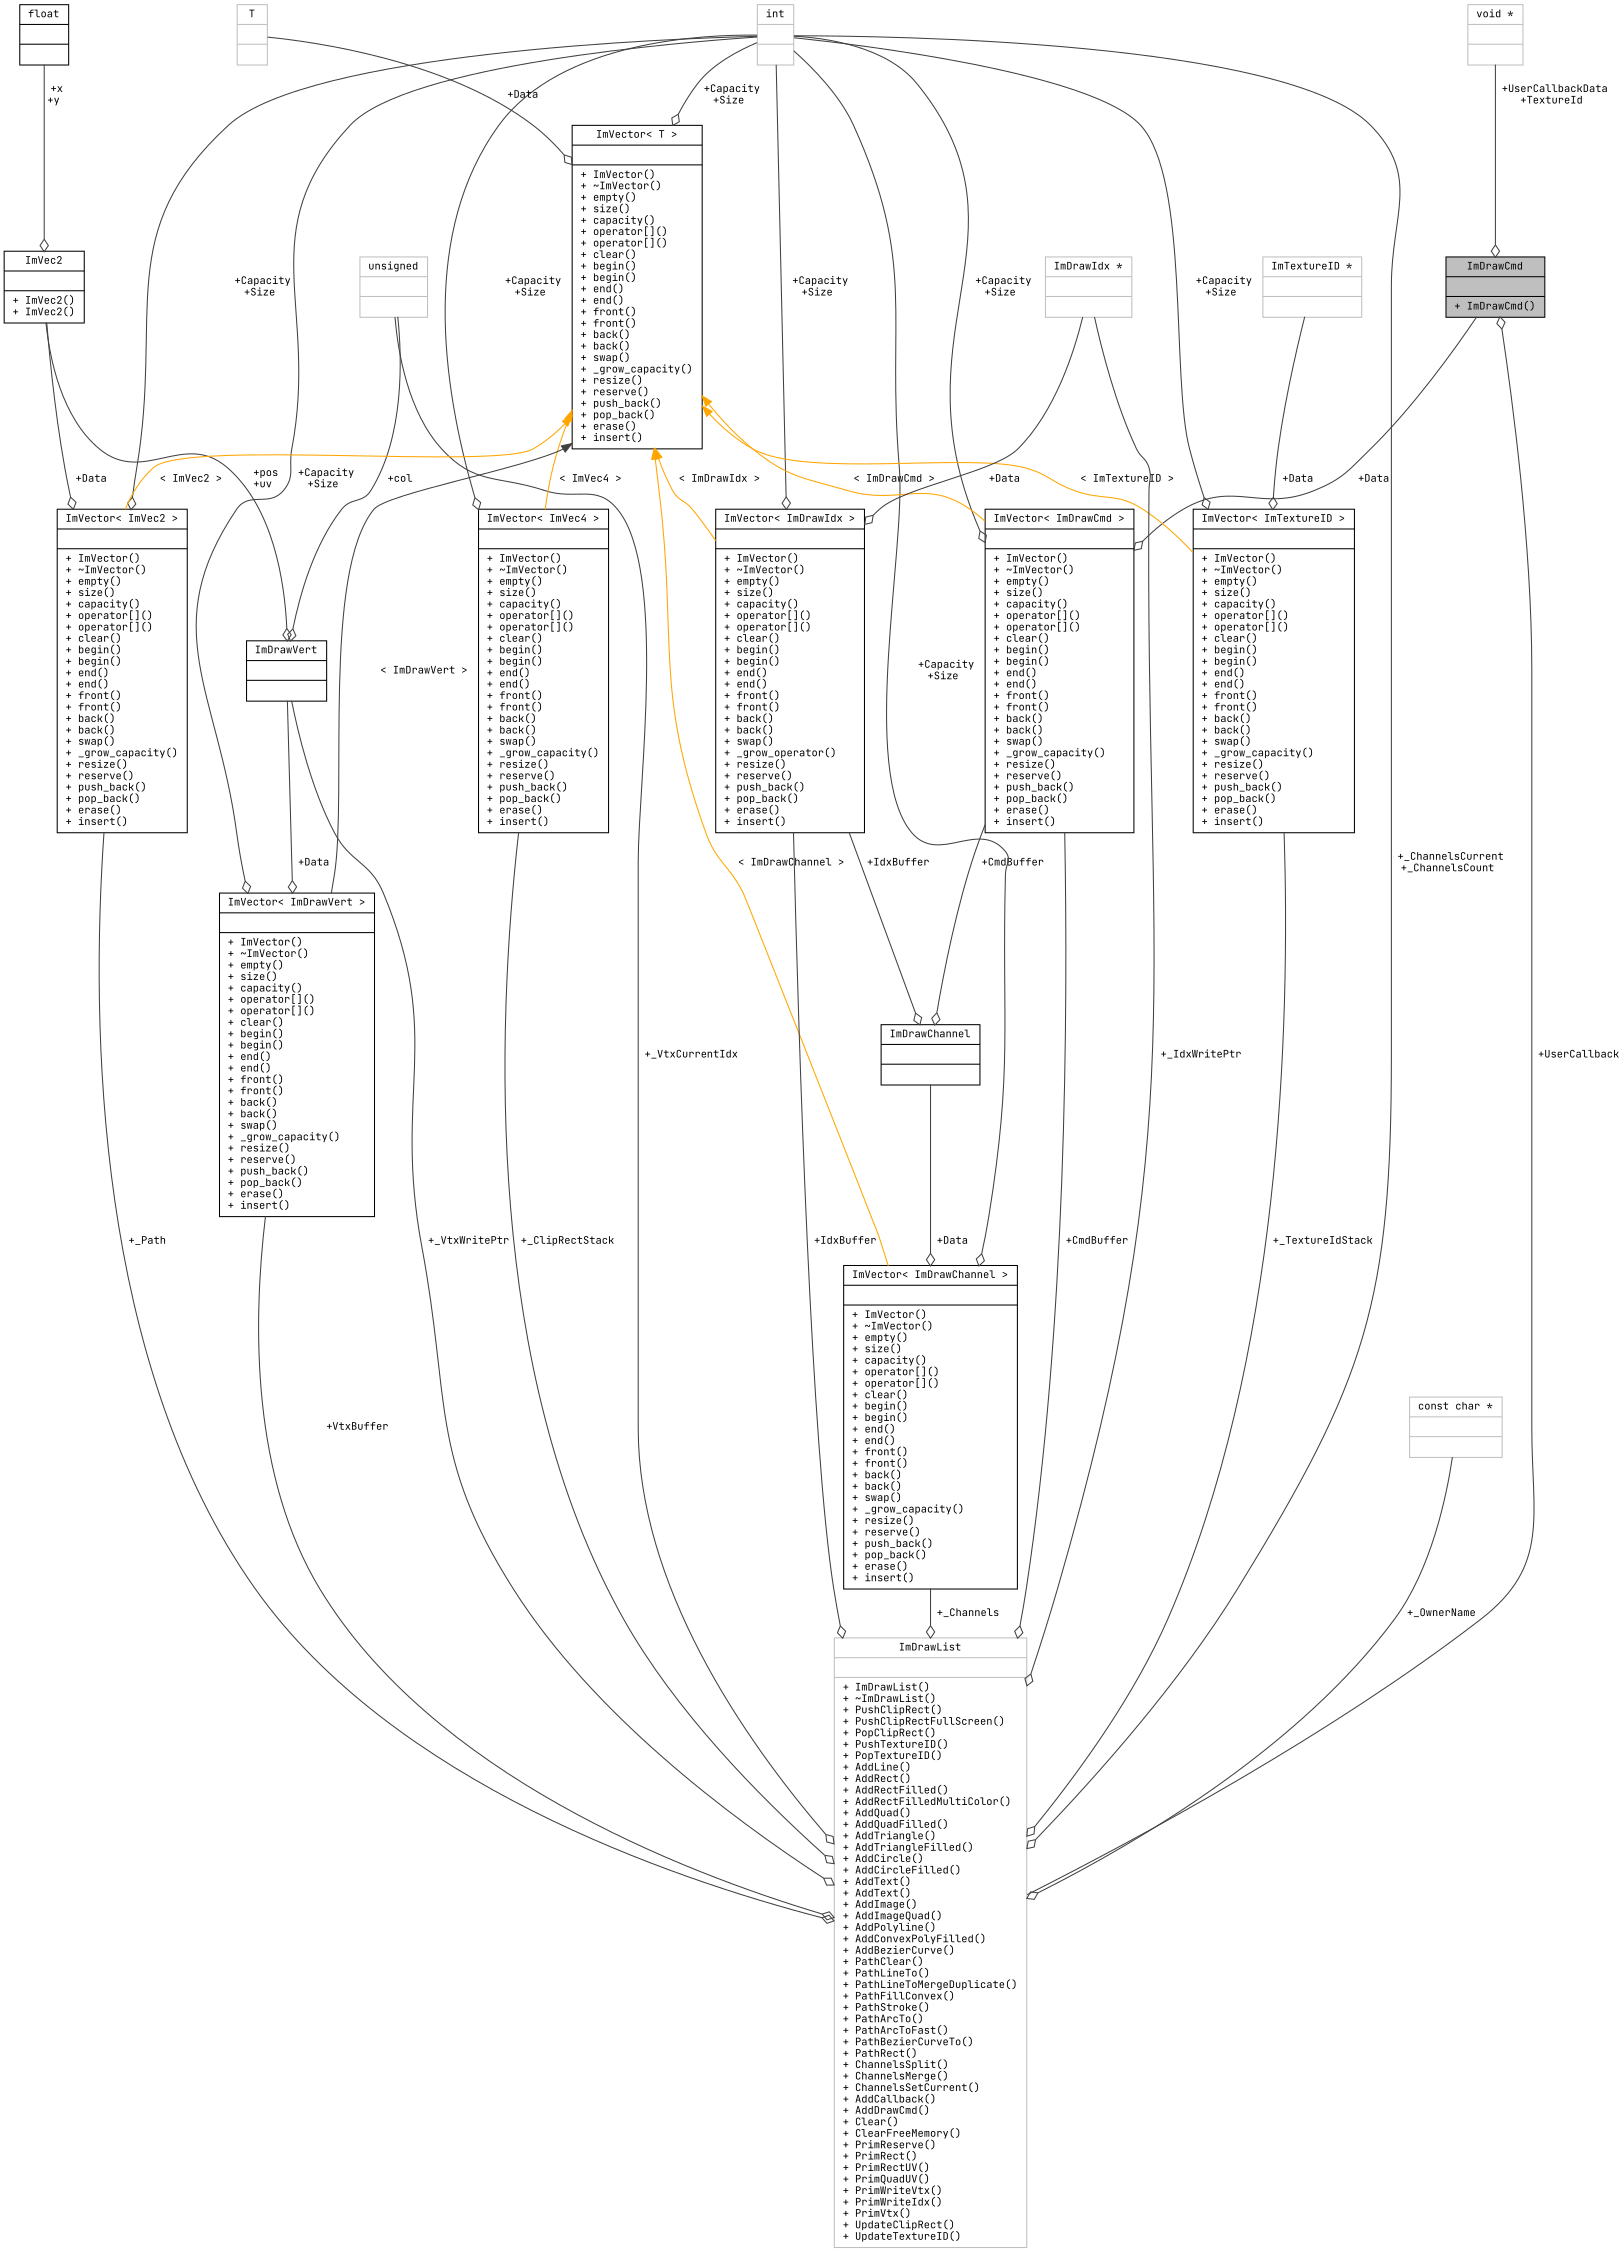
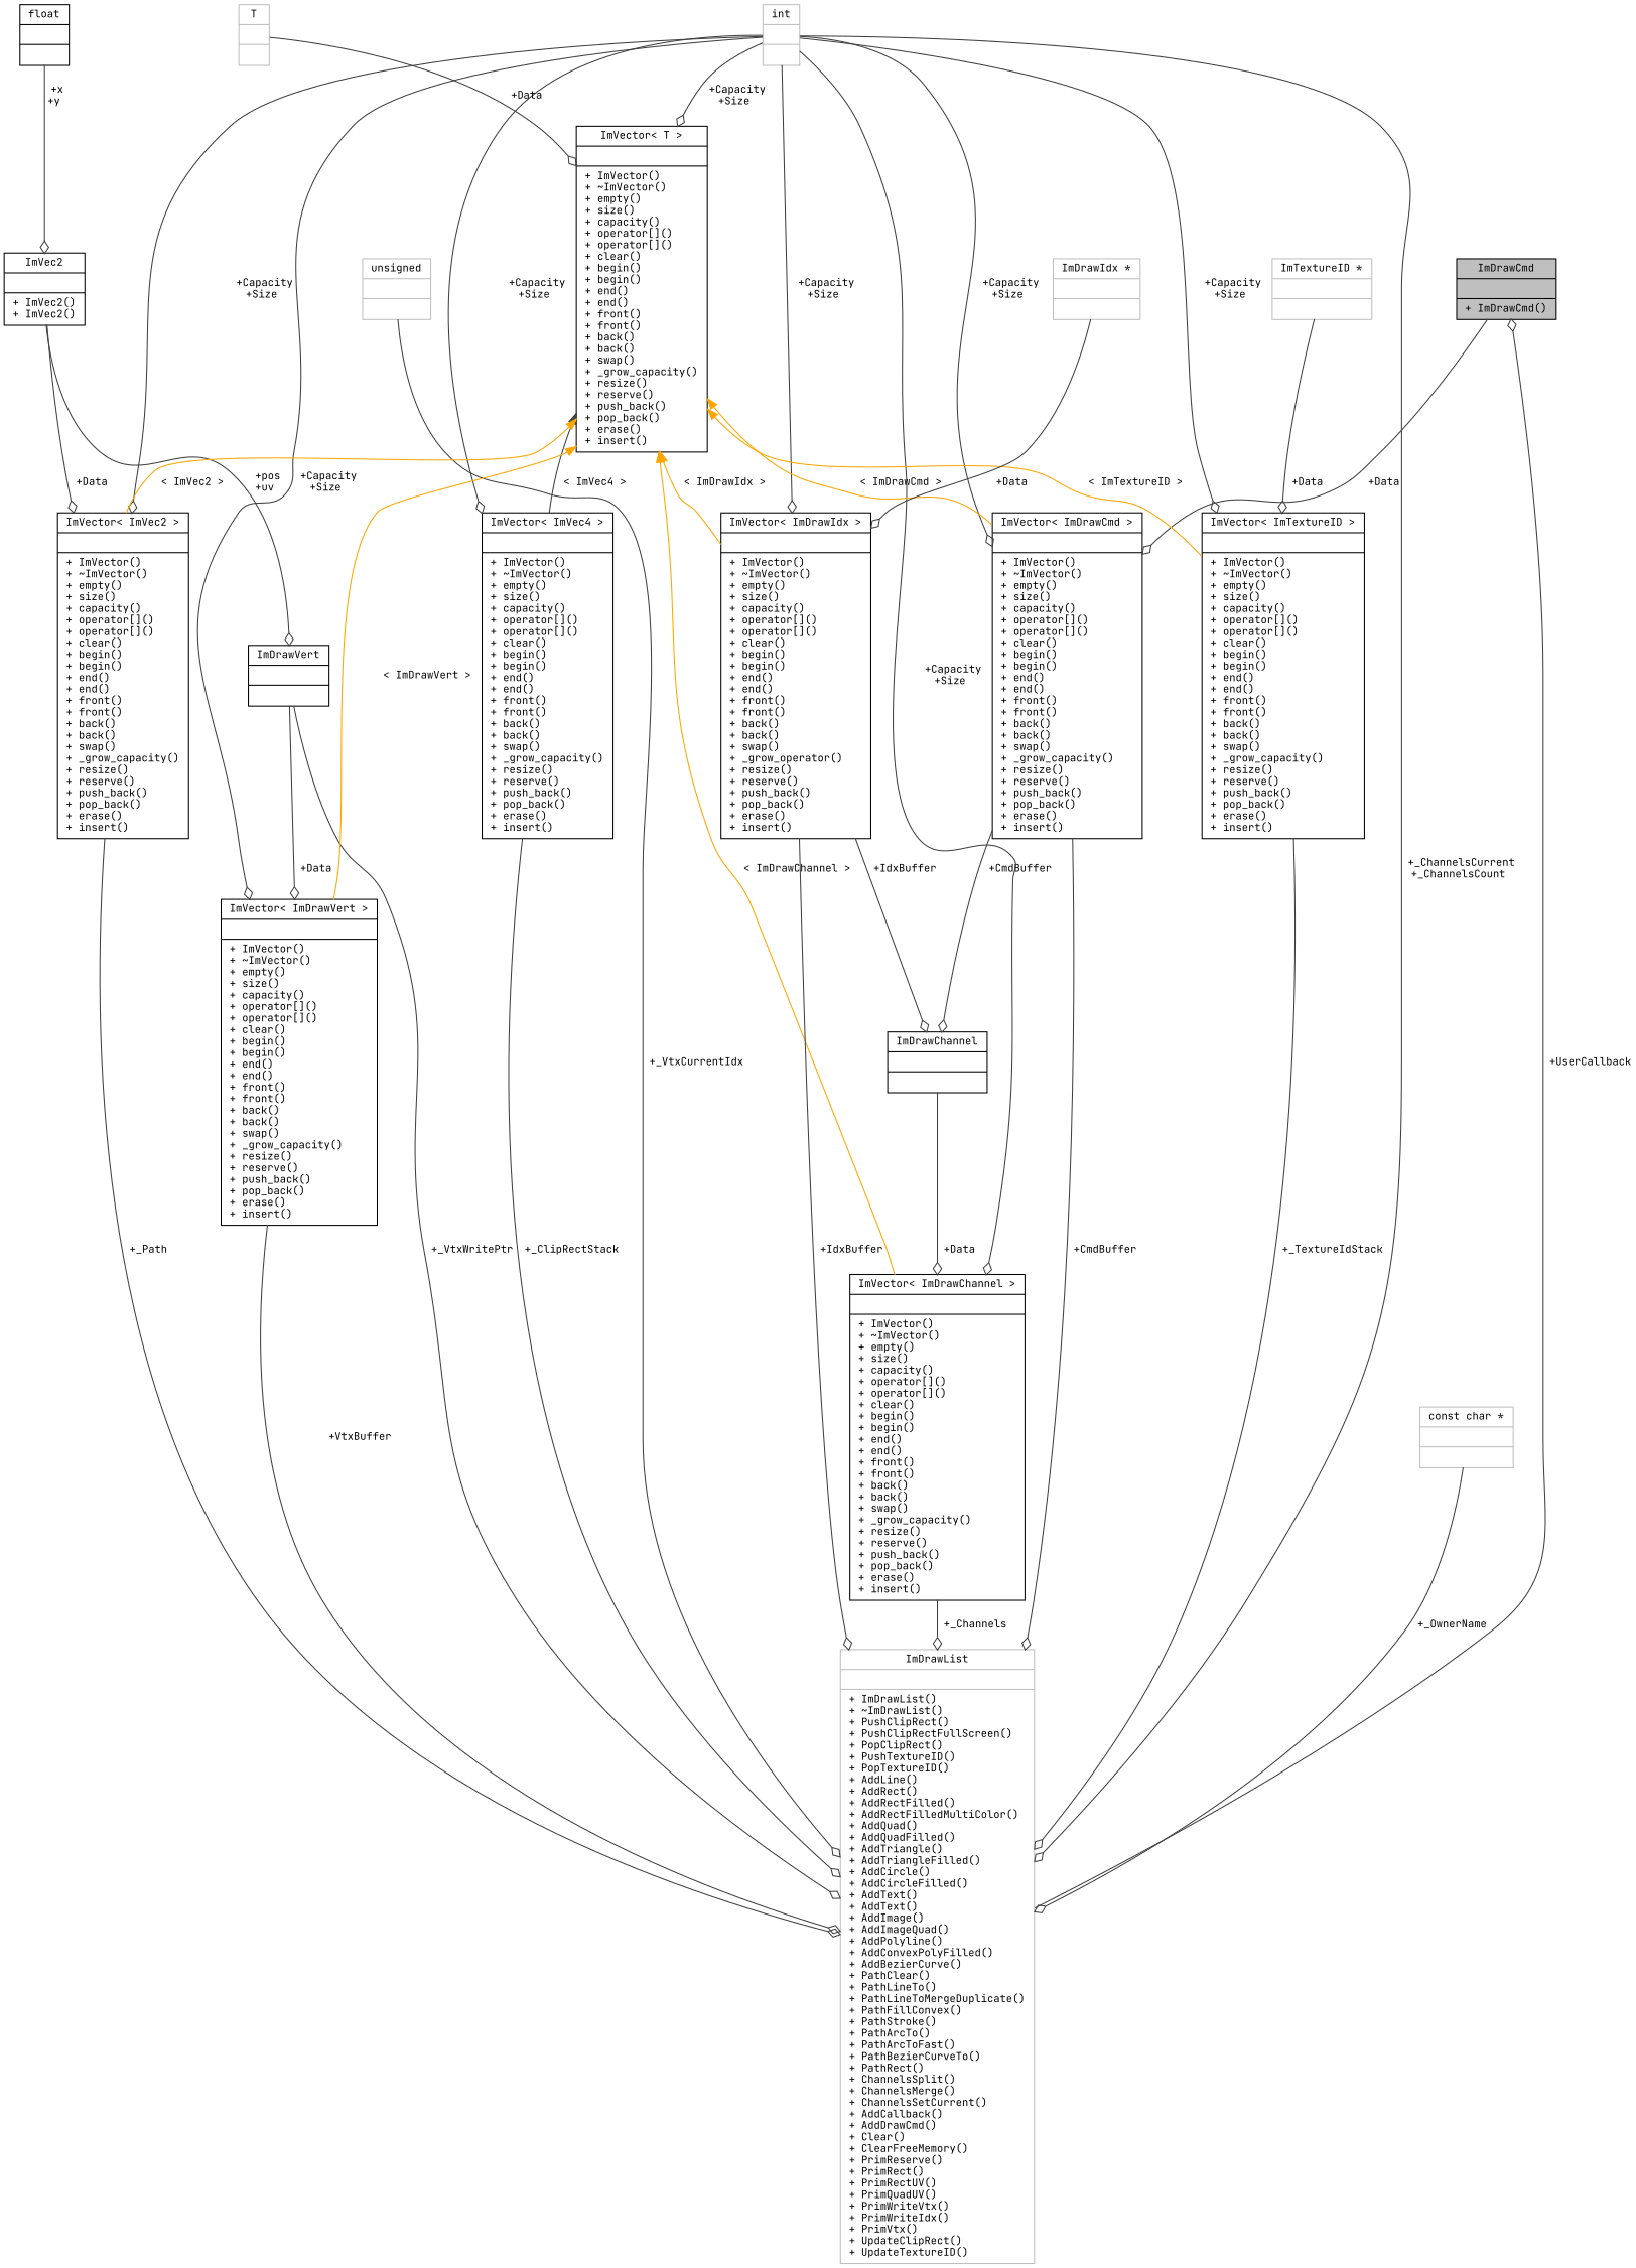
  digraph {
    fontname="JetBrains Mono"
    node [color=black fontname="JetBrains Mono" fontsize=10 shape=record]
    edge [arrowhead=odiamond color=grey25 fontname="JetBrains Mono" fontsize=10 labelfontname=Helvetica labelfontsize=10 style=solid]
    n1 [fillcolor=grey75 fontcolor=black height=0.2 label="{ImDrawCmd\n||+ ImDrawCmd()\l}" style=filled width=0.4]
    n2 [height=0.2 label="{ImVector\< ImDrawCmd \>\n||+ ImVector()\l+ ~ImVector()\l+ empty()\l+ size()\l+ capacity()\l+ operator[]()\l+ operator[]()\l+ clear()\l+ begin()\l+ begin()\l+ end()\l+ end()\l+ front()\l+ front()\l+ back()\l+ back()\l+ swap()\l+ _grow_capacity()\l+ resize()\l+ reserve()\l+ push_back()\l+ pop_back()\l+ erase()\l+ insert()\l}" width=0.4]
    n3 [color=grey75 height=0.2 label="{ImDrawList\n||+ ImDrawList()\l+ ~ImDrawList()\l+ PushClipRect()\l+ PushClipRectFullScreen()\l+ PopClipRect()\l+ PushTextureID()\l+ PopTextureID()\l+ AddLine()\l+ AddRect()\l+ AddRectFilled()\l+ AddRectFilledMultiColor()\l+ AddQuad()\l+ AddQuadFilled()\l+ AddTriangle()\l+ AddTriangleFilled()\l+ AddCircle()\l+ AddCircleFilled()\l+ AddText()\l+ AddText()\l+ AddImage()\l+ AddImageQuad()\l+ AddPolyline()\l+ AddConvexPolyFilled()\l+ AddBezierCurve()\l+ PathClear()\l+ PathLineTo()\l+ PathLineToMergeDuplicate()\l+ PathFillConvex()\l+ PathStroke()\l+ PathArcTo()\l+ PathArcToFast()\l+ PathBezierCurveTo()\l+ PathRect()\l+ ChannelsSplit()\l+ ChannelsMerge()\l+ ChannelsSetCurrent()\l+ AddCallback()\l+ AddDrawCmd()\l+ Clear()\l+ ClearFreeMemory()\l+ PrimReserve()\l+ PrimRect()\l+ PrimRectUV()\l+ PrimQuadUV()\l+ PrimWriteVtx()\l+ PrimWriteIdx()\l+ PrimVtx()\l+ UpdateClipRect()\l+ UpdateTextureID()\l}" width=0.4]
    n4 [height=0.2 label="{ImDrawChannel\n||}" width=0.4]
    n5 [height=0.2 label="{ImVector\< ImVec4 \>\n||+ ImVector()\l+ ~ImVector()\l+ empty()\l+ size()\l+ capacity()\l+ operator[]()\l+ operator[]()\l+ clear()\l+ begin()\l+ begin()\l+ end()\l+ end()\l+ front()\l+ front()\l+ back()\l+ back()\l+ swap()\l+ _grow_capacity()\l+ resize()\l+ reserve()\l+ push_back()\l+ pop_back()\l+ erase()\l+ insert()\l}" width=0.4]
    n6 [height=0.2 label="{float\n||}" width=0.4]
    n7 [height=0.2 label="{ImVec2\n||+ ImVec2()\l+ ImVec2()\l}" width=0.4]
    n8 [height=0.2 label="{ImDrawVert\n||}" width=0.4]
    n9 [height=0.2 label="{ImVector\< ImVec2 \>\n||+ ImVector()\l+ ~ImVector()\l+ empty()\l+ size()\l+ capacity()\l+ operator[]()\l+ operator[]()\l+ clear()\l+ begin()\l+ begin()\l+ end()\l+ end()\l+ front()\l+ front()\l+ back()\l+ back()\l+ swap()\l+ _grow_capacity()\l+ resize()\l+ reserve()\l+ push_back()\l+ pop_back()\l+ erase()\l+ insert()\l}" width=0.4]
    n10 [color=grey75 height=0.2 label="{unsigned\n||}" width=0.4]
    n11 [height=0.2 label="{ImVector\< ImDrawVert \>\n||+ ImVector()\l+ ~ImVector()\l+ empty()\l+ size()\l+ capacity()\l+ operator[]()\l+ operator[]()\l+ clear()\l+ begin()\l+ begin()\l+ end()\l+ end()\l+ front()\l+ front()\l+ back()\l+ back()\l+ swap()\l+ _grow_capacity()\l+ resize()\l+ reserve()\l+ push_back()\l+ pop_back()\l+ erase()\l+ insert()\l}" width=0.4]
-   n12 [color=grey75 height=0.2 label="{void *\n||}" width=0.4]
    n13 [color=grey75 height=0.2 label="{int\n||}" width=0.4]
    n14 [height=0.2 label="{ImVector\< T \>\n||+ ImVector()\l+ ~ImVector()\l+ empty()\l+ size()\l+ capacity()\l+ operator[]()\l+ operator[]()\l+ clear()\l+ begin()\l+ begin()\l+ end()\l+ end()\l+ front()\l+ front()\l+ back()\l+ back()\l+ swap()\l+ _grow_capacity()\l+ resize()\l+ reserve()\l+ push_back()\l+ pop_back()\l+ erase()\l+ insert()\l}" width=0.4]
    n15 [height=0.2 label="{ImVector\< ImDrawChannel \>\n||+ ImVector()\l+ ~ImVector()\l+ empty()\l+ size()\l+ capacity()\l+ operator[]()\l+ operator[]()\l+ clear()\l+ begin()\l+ begin()\l+ end()\l+ end()\l+ front()\l+ front()\l+ back()\l+ back()\l+ swap()\l+ _grow_capacity()\l+ resize()\l+ reserve()\l+ push_back()\l+ pop_back()\l+ erase()\l+ insert()\l}" width=0.4]
    n16 [height=0.2 label="{ImVector\< ImDrawIdx \>\n||+ ImVector()\l+ ~ImVector()\l+ empty()\l+ size()\l+ capacity()\l+ operator[]()\l+ operator[]()\l+ clear()\l+ begin()\l+ begin()\l+ end()\l+ end()\l+ front()\l+ front()\l+ back()\l+ back()\l+ swap()\l+ _grow_operator()\l+ resize()\l+ reserve()\l+ push_back()\l+ pop_back()\l+ erase()\l+ insert()\l}" width=0.4]
    n17 [height=0.2 label="{ImVector\< ImTextureID \>\n||+ ImVector()\l+ ~ImVector()\l+ empty()\l+ size()\l+ capacity()\l+ operator[]()\l+ operator[]()\l+ clear()\l+ begin()\l+ begin()\l+ end()\l+ end()\l+ front()\l+ front()\l+ back()\l+ back()\l+ swap()\l+ _grow_capacity()\l+ resize()\l+ reserve()\l+ push_back()\l+ pop_back()\l+ erase()\l+ insert()\l}" width=0.4]
    n18 [color=grey75 height=0.2 label="{T\n||}" width=0.4]
    n19 [color=grey75 height=0.2 label="{ImDrawIdx *\n||}" width=0.4]
    n20 [color=grey75 height=0.2 label="{const char *\n||}" width=0.4]
    n21 [color=grey75 height=0.2 label="{ImTextureID *\n||}" width=0.4]
    n1 -> n2 [label=" +Data"]
    n2 -> n3 [label=" +CmdBuffer"]
    n2 -> n4 [label=" +CmdBuffer"]
    n3 -> n1 [label=" +UserCallback"]
    n4 -> n15 [label=" +Data"]
    n5 -> n3 [label=" +_ClipRectStack"]
    n6 -> n7 [label=" +x\n+y"]
    n7 -> n8 [label=" +pos\n+uv"]
    n7 -> n9 [label=" +Data"]
    n8 -> n3 [label=" +_VtxWritePtr"]
    n8 -> n11 [label=" +Data"]
    n9 -> n3 [label=" +_Path"]
    n10 -> n3 [label=" +_VtxCurrentIdx"]
-   n10 -> n8 [label=" +col"]
    n11 -> n3 [label=" +VtxBuffer"]
-   n12 -> n1 [label=" +UserCallbackData\n+TextureId"]
    n13 -> n2 [label=" +Capacity\n+Size"]
    n13 -> n3 [label=" +_ChannelsCurrent\n+_ChannelsCount"]
    n13 -> n5 [label=" +Capacity\n+Size"]
    n13 -> n9 [label=" +Capacity\n+Size"]
    n13 -> n11 [label=" +Capacity\n+Size"]
    n13 -> n14 [label=" +Capacity\n+Size"]
    n13 -> n15 [label=" +Capacity\n+Size"]
    n13 -> n16 [label=" +Capacity\n+Size"]
    n13 -> n17 [label=" +Capacity\n+Size"]
    n14 -> n2 [color=orange dir=back label=" \< ImDrawCmd \>" arrowhead=""]
-   n14 -> n5 [color=orange dir=back label=" \< ImVec4 \>" arrowhead=""]
+   n14 -> n5 [dir=back label=" \< ImVec4 \>" arrowhead=""]
    n14 -> n9 [color=orange dir=back label=" \< ImVec2 \>" arrowhead=""]
-   n14 -> n11 [dir=back label=" \< ImDrawVert \>" arrowhead=""]
+   n14 -> n11 [color=orange dir=back label=" \< ImDrawVert \>" arrowhead=""]
    n14 -> n15 [color=orange dir=back label=" \< ImDrawChannel \>" arrowhead=""]
    n14 -> n16 [color=orange dir=back label=" \< ImDrawIdx \>" arrowhead=""]
    n14 -> n17 [color=orange dir=back label=" \< ImTextureID \>" arrowhead=""]
    n15 -> n3 [label=" +_Channels"]
    n16 -> n3 [label=" +IdxBuffer"]
    n16 -> n4 [label=" +IdxBuffer"]
    n17 -> n3 [label=" +_TextureIdStack"]
    n18 -> n14 [label=" +Data"]
-   n19 -> n3 [label=" +_IdxWritePtr"]
    n19 -> n16 [label=" +Data"]
    n20 -> n3 [label=" +_OwnerName"]
    n21 -> n17 [label=" +Data"]
  }
